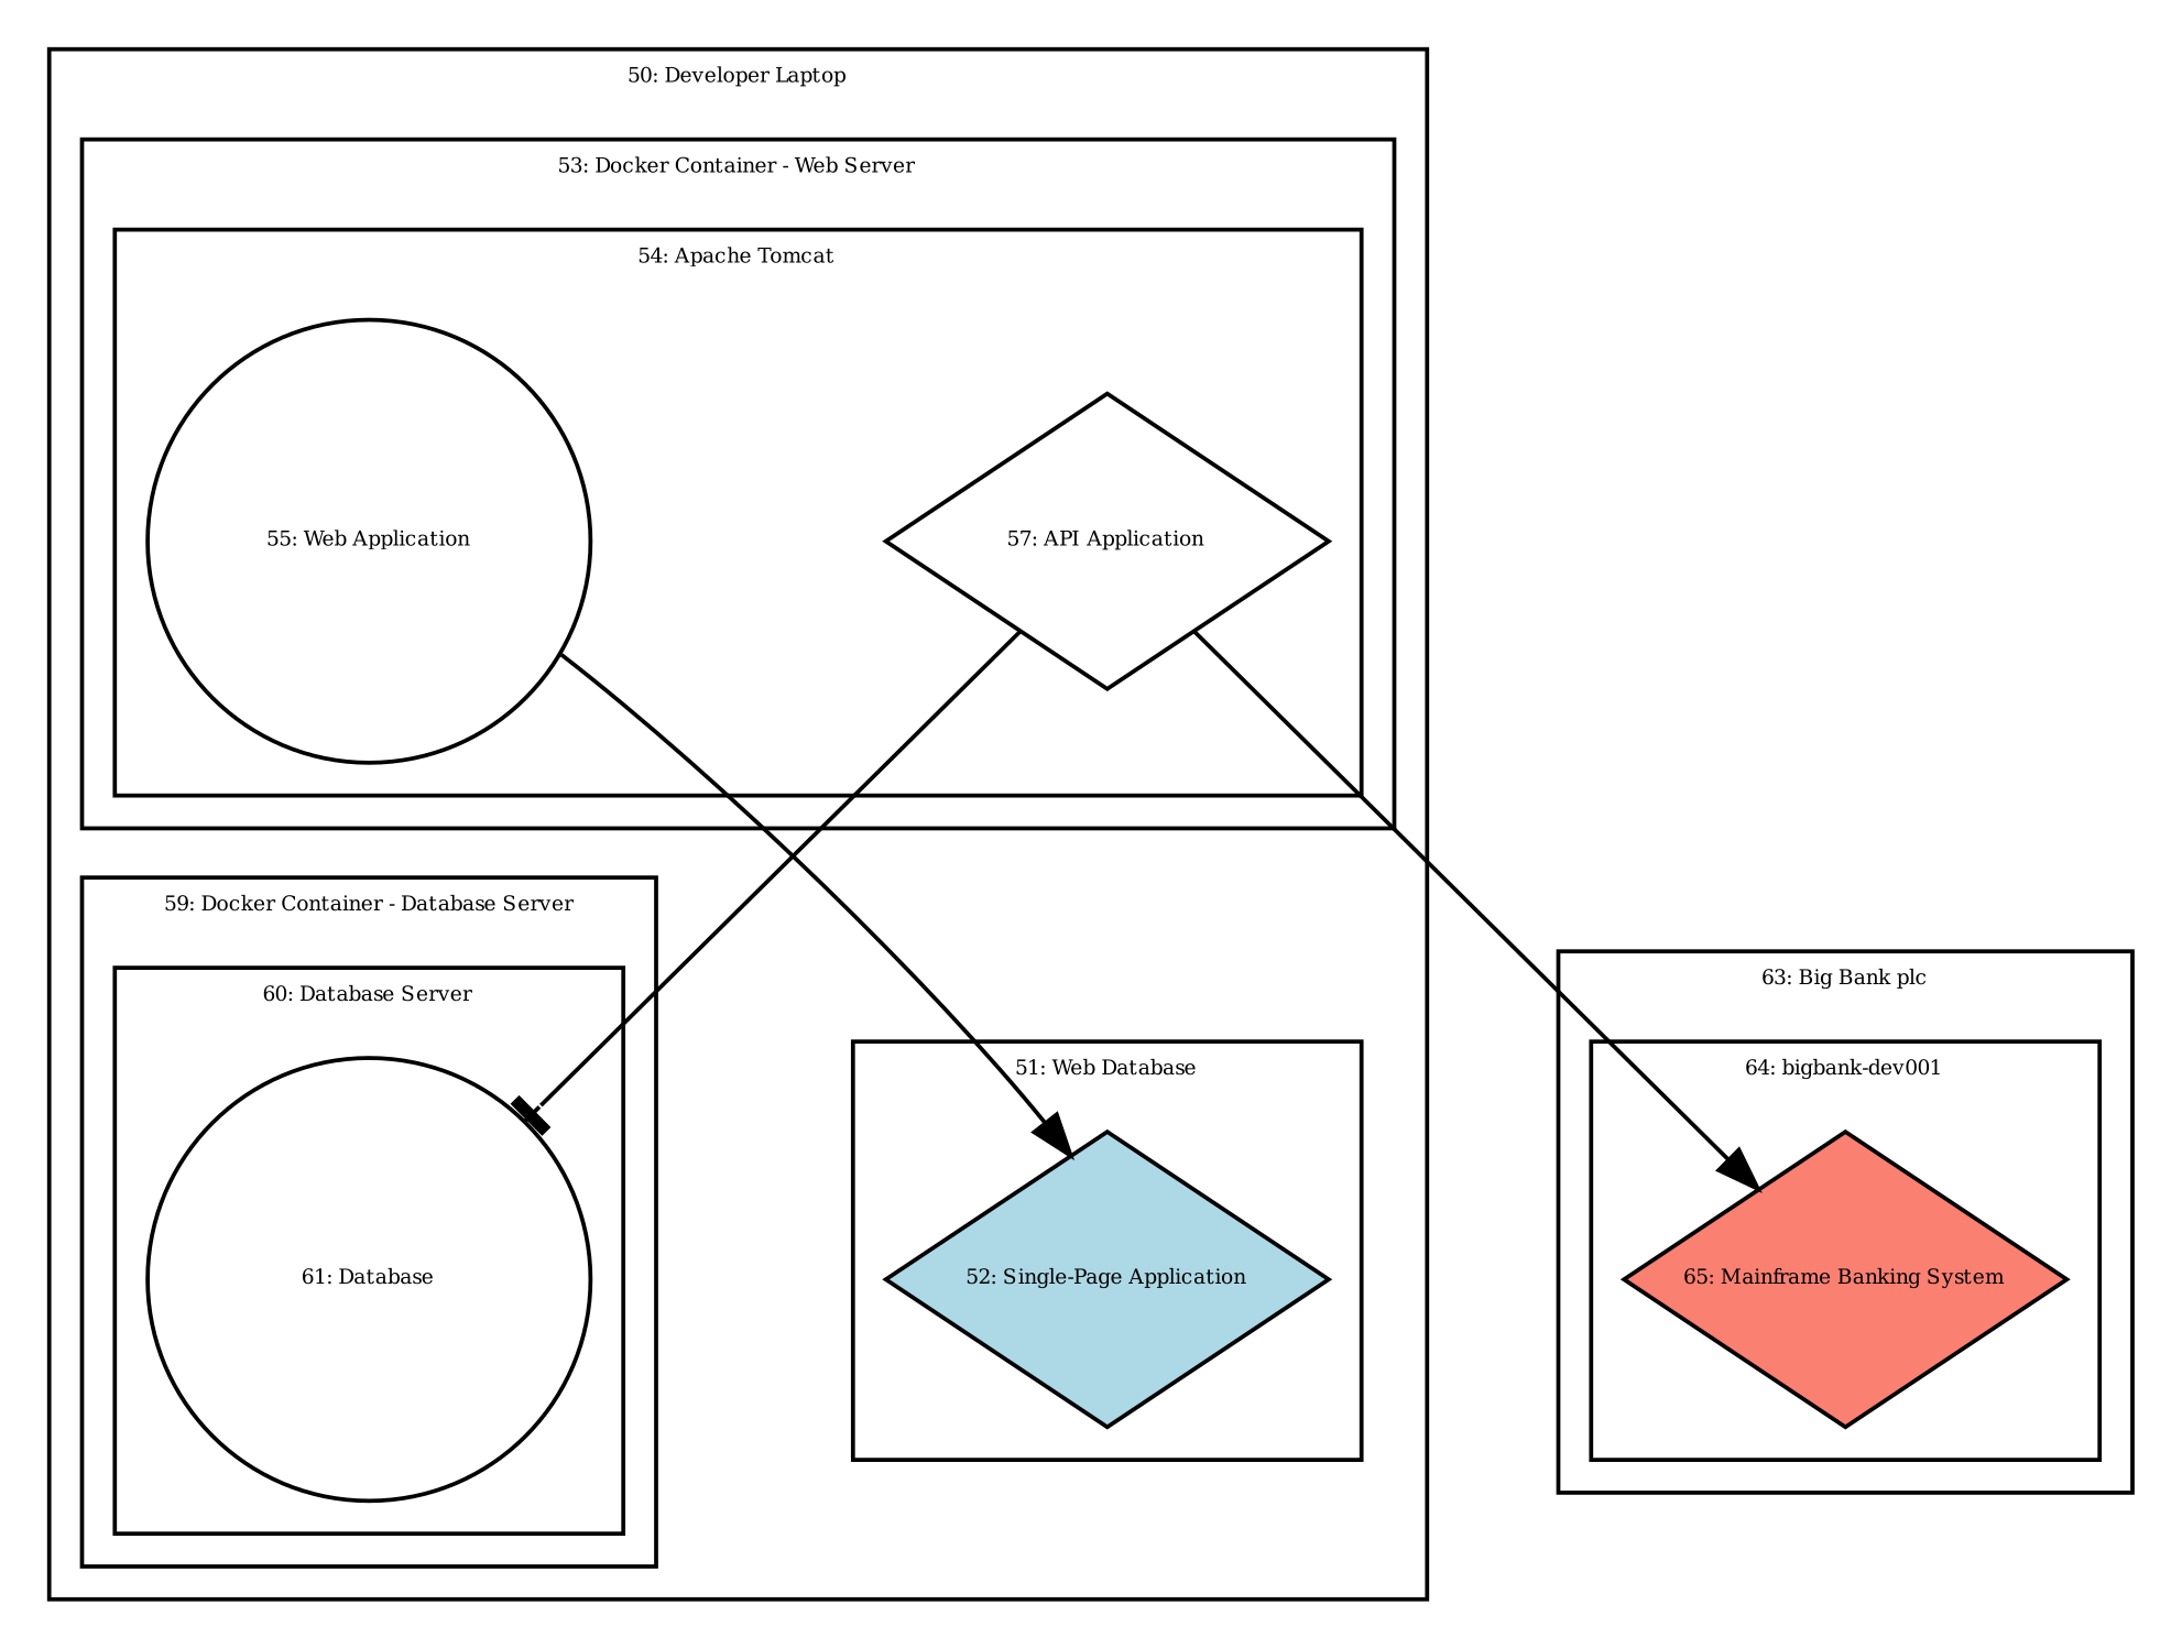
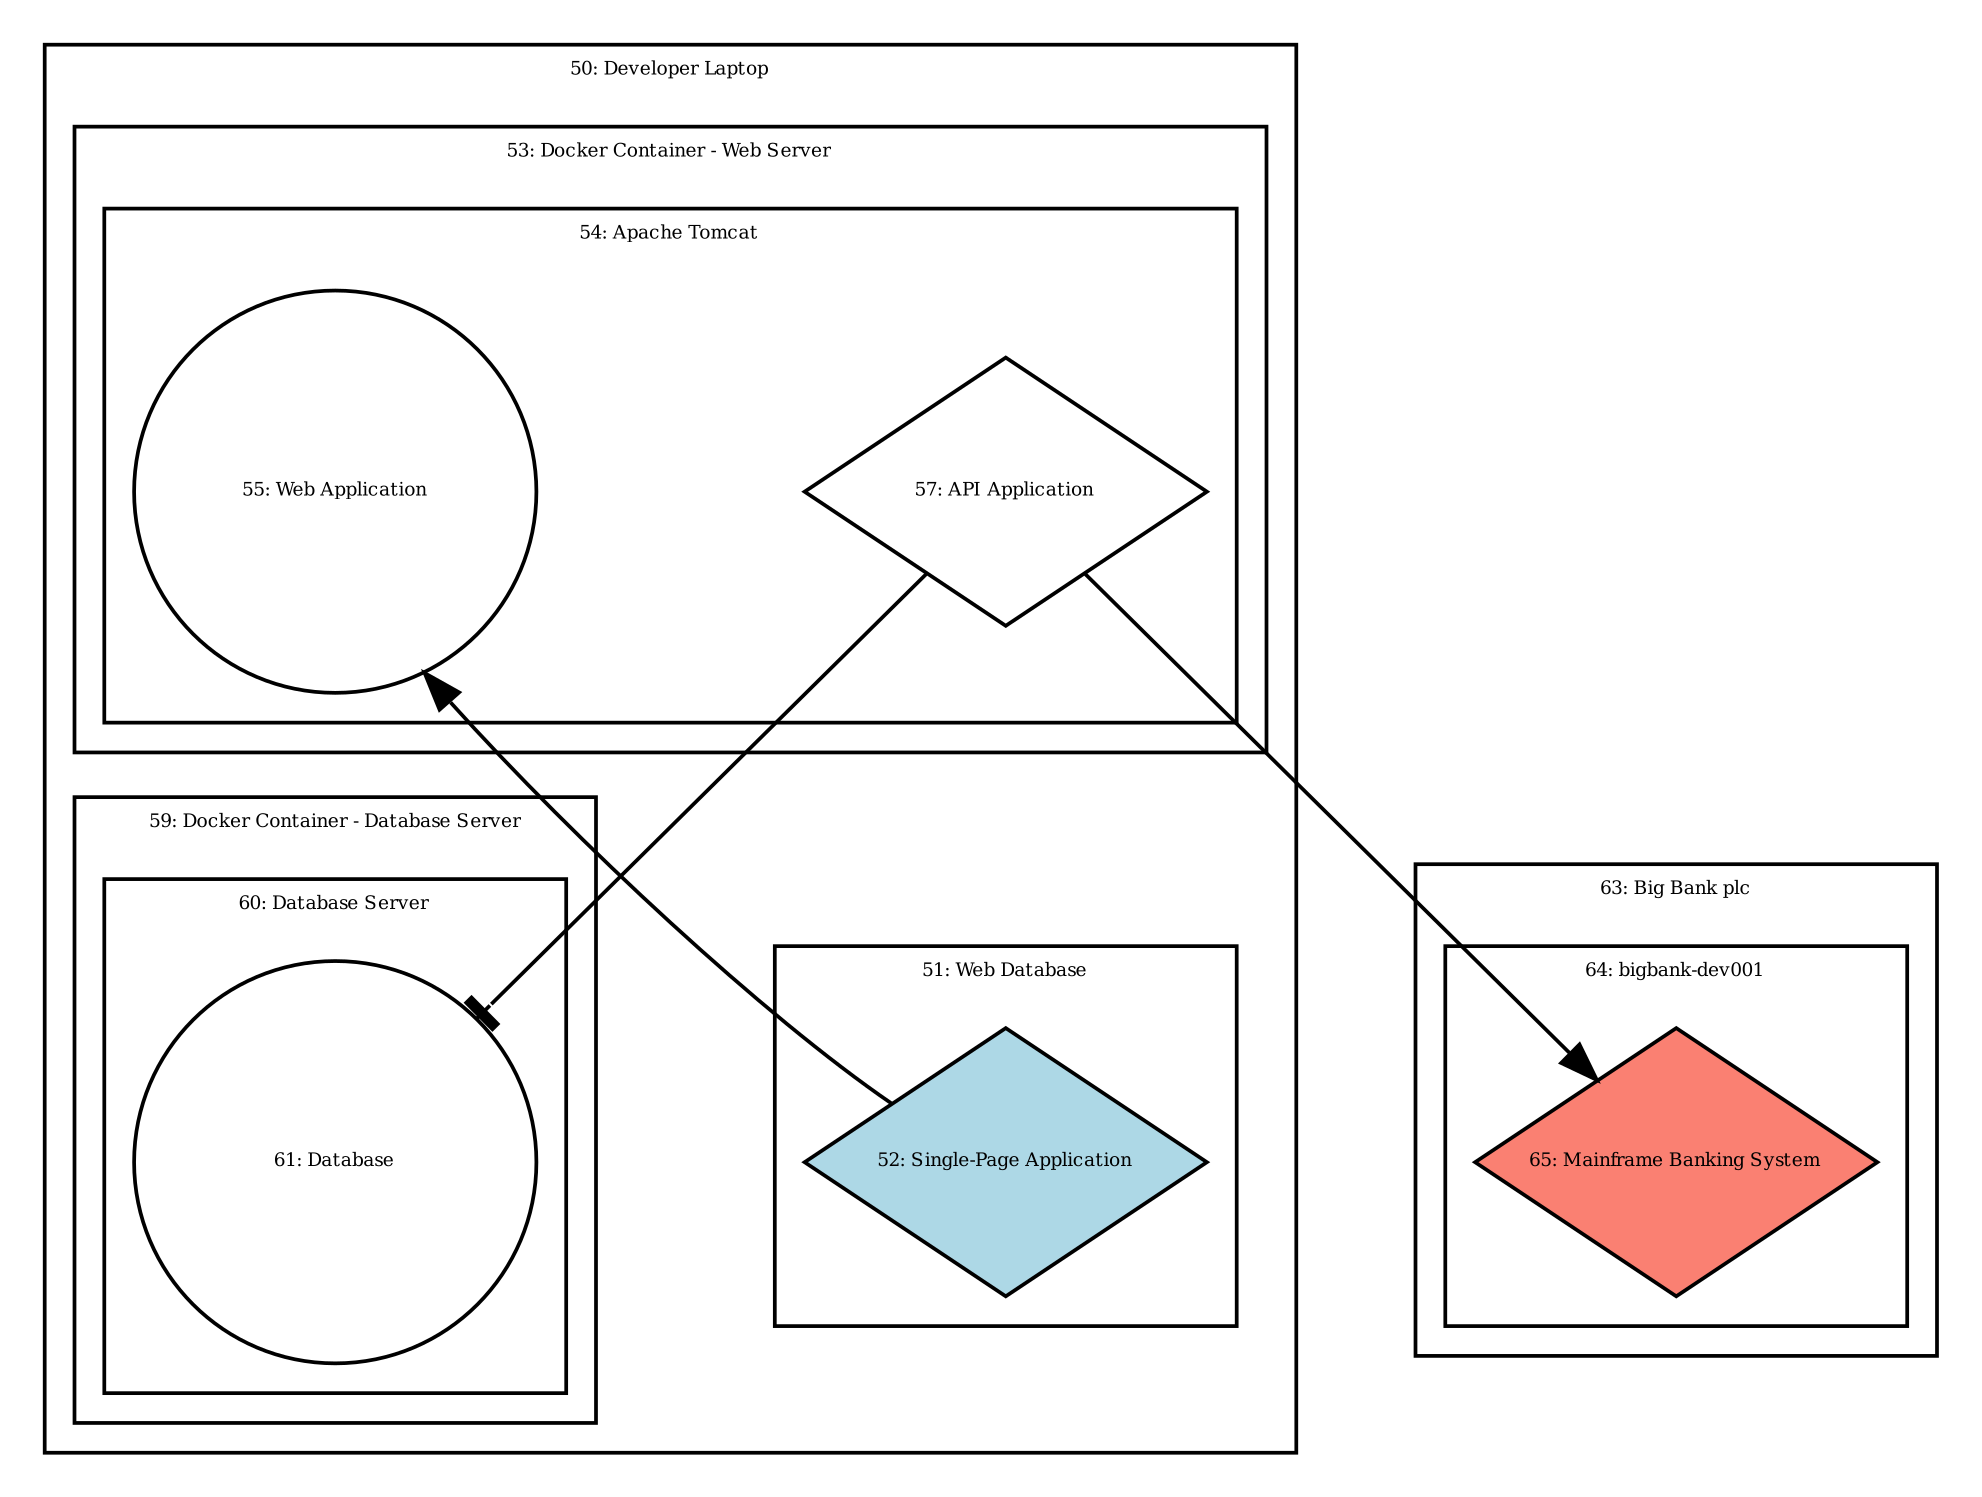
  digraph {
    compound=true
    fontsize=5
    nodesep=1.0
    rankdir=TB
    ranksep=1.0
    splines=polyline
    node [fillcolor=white fixedsize=true fontsize=5 shape=diamond style=filled]
    edge [arrowhead=normal]
    n1 [height=1.000000 label="57: API Application" width=1.500000]
    n2 [height=1.000000 label="55: Web Application" shape=circle width=1.500000]
    n3 [fillcolor=lightblue height=1.000000 label="52: Single-Page Application" width=1.500000]
    n4 [height=1.000000 label="61: Database" shape=circle width=1.500000]
    n5 [fillcolor=salmon height=1.000000 label="65: Mainframe Banking System" width=1.500000]
    subgraph cluster_1 {
      label="50: Developer Laptop"
      subgraph cluster_2 {
        label="53: Docker Container - Web Server"
        subgraph cluster_3 {
          label="54: Apache Tomcat"
          n1
          n2
        }
      }
      subgraph cluster_4 {
        label="51: Web Database"
        n3
      }
      subgraph cluster_5 {
        label="59: Docker Container - Database Server"
        subgraph cluster_6 {
          label="60: Database Server"
          n4
        }
      }
    }
    subgraph cluster_7 {
      label="63: Big Bank plc"
      subgraph cluster_8 {
        label="64: bigbank-dev001"
        n5
      }
    }
    n1 -> n4 [arrowhead=tee]
    n1 -> n5
-   n2 -> n3
+   n3 -> n2
  }
